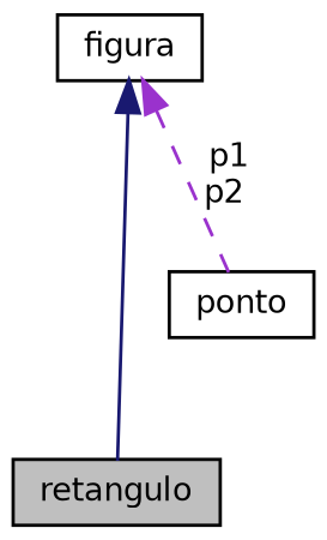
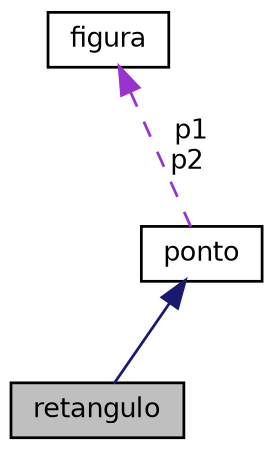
  digraph {
    node [color=black fillcolor=white fontname=Helvetica fontsize=10 shape=record style=filled]
    edge [dir=back fontname=Helvetica fontsize=10 labelfontname=Helvetica labelfontsize=10]
    n1 [fillcolor=grey75 fontcolor=black height=0.2 label=retangulo width=0.4]
    n2 [height=0.2 label=figura width=0.4]
    n3 [height=0.2 label=ponto width=0.4]
-   n2 -> n1 [color=midnightblue style=solid]
+   n3 -> n1 [color=midnightblue style=solid]
    n2 -> n3 [color=darkorchid3 label=" p1\np2" style=dashed]
  }
